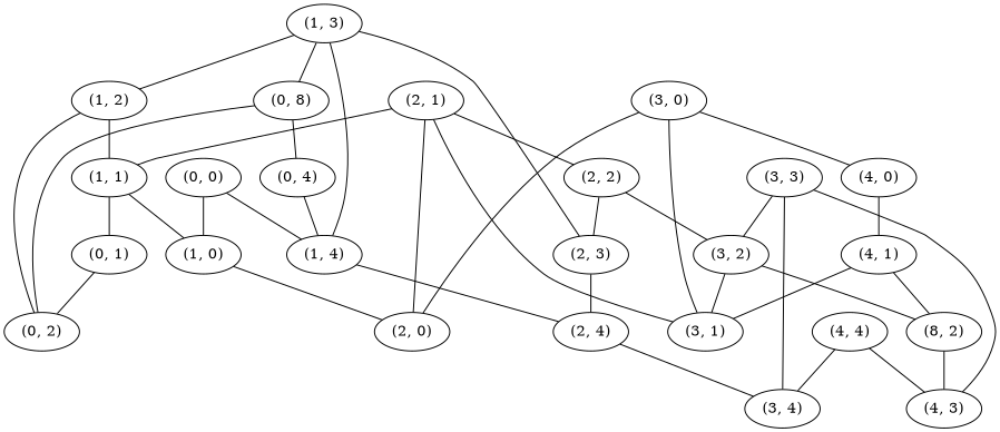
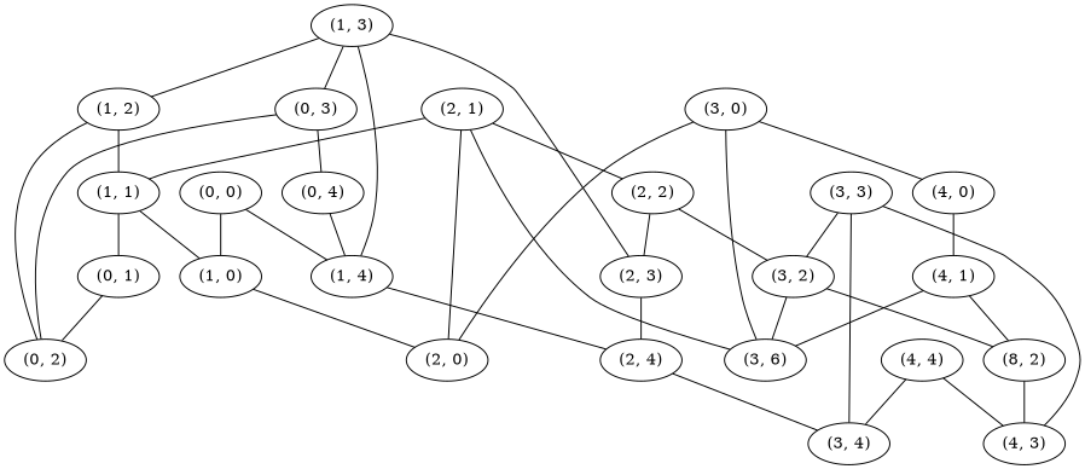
  strict graph {
    "(1, 3)"
-   "(0, 3)" [label="(0, 8)"]
+   "(0, 3)"
    "(1, 2)"
    "(1, 4)"
    "(2, 3)"
    "(0, 4)"
    "(0, 2)"
    "(1, 1)"
    "(2, 4)"
    "(3, 0)"
    "(4, 0)"
-   "(3, 1)"
+   "(3, 1)" [label="(3, 6)"]
    "(2, 0)"
    "(4, 1)"
    "(2, 1)"
    "(2, 2)"
    "(3, 2)"
    "(1, 0)"
    "(0, 1)"
    n20 [label="(8, 2)"]
    "(3, 3)"
    "(4, 3)"
    "(3, 4)"
    "(4, 4)"
    "(0, 0)"
    "(1, 3)" -- "(0, 3)"
    "(1, 3)" -- "(1, 2)"
    "(1, 3)" -- "(1, 4)"
    "(1, 3)" -- "(2, 3)"
    "(0, 3)" -- "(0, 4)"
    "(0, 3)" -- "(0, 2)"
    "(1, 2)" -- "(0, 2)"
    "(1, 2)" -- "(1, 1)"
    "(1, 4)" -- "(2, 4)"
    "(2, 3)" -- "(2, 4)"
    "(0, 4)" -- "(1, 4)"
    "(1, 1)" -- "(1, 0)"
    "(1, 1)" -- "(0, 1)"
    "(2, 4)" -- "(3, 4)"
    "(3, 0)" -- "(4, 0)"
    "(3, 0)" -- "(3, 1)"
    "(3, 0)" -- "(2, 0)"
    "(4, 0)" -- "(4, 1)"
    "(4, 1)" -- "(3, 1)"
    "(4, 1)" -- n20
    "(2, 1)" -- "(1, 1)"
    "(2, 1)" -- "(3, 1)"
    "(2, 1)" -- "(2, 0)"
    "(2, 1)" -- "(2, 2)"
    "(2, 2)" -- "(2, 3)"
    "(2, 2)" -- "(3, 2)"
    "(3, 2)" -- "(3, 1)"
    "(3, 2)" -- n20
    "(1, 0)" -- "(2, 0)"
    "(0, 1)" -- "(0, 2)"
    n20 -- "(4, 3)"
    "(3, 3)" -- "(3, 2)"
    "(3, 3)" -- "(4, 3)"
    "(3, 3)" -- "(3, 4)"
    "(4, 4)" -- "(4, 3)"
    "(4, 4)" -- "(3, 4)"
    "(0, 0)" -- "(1, 4)"
    "(0, 0)" -- "(1, 0)"
  }
